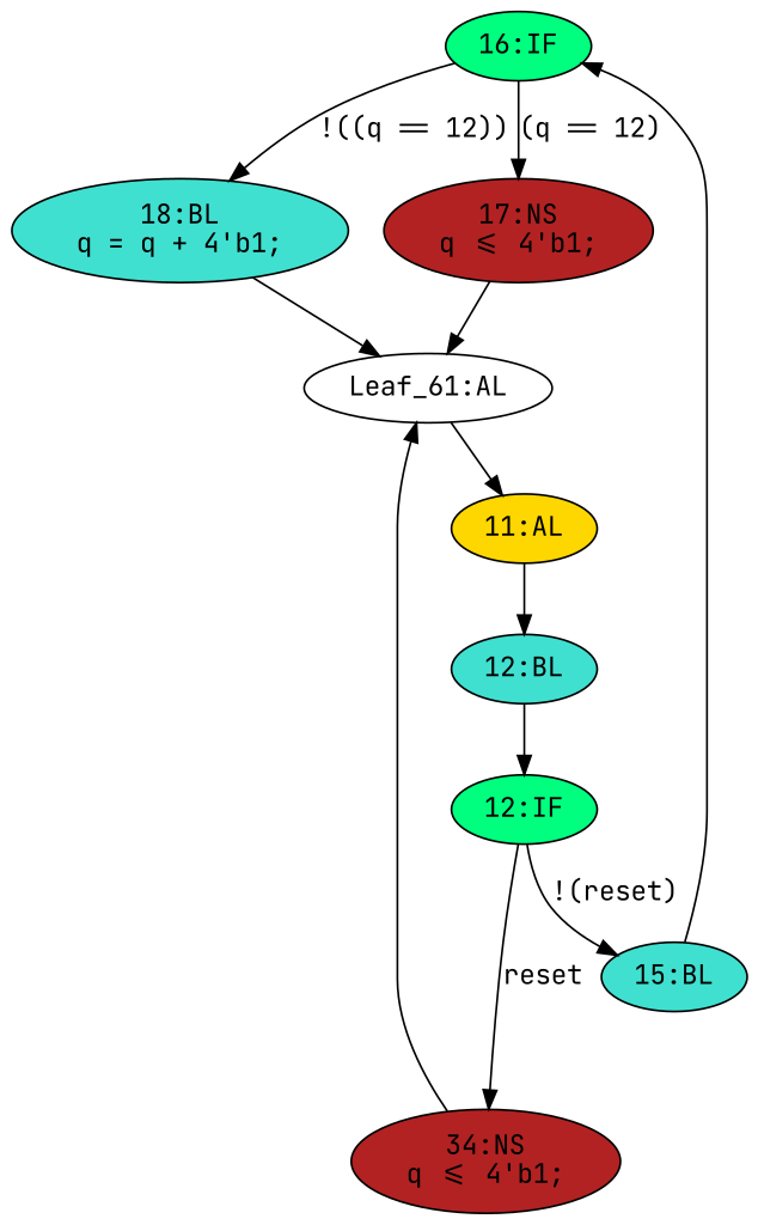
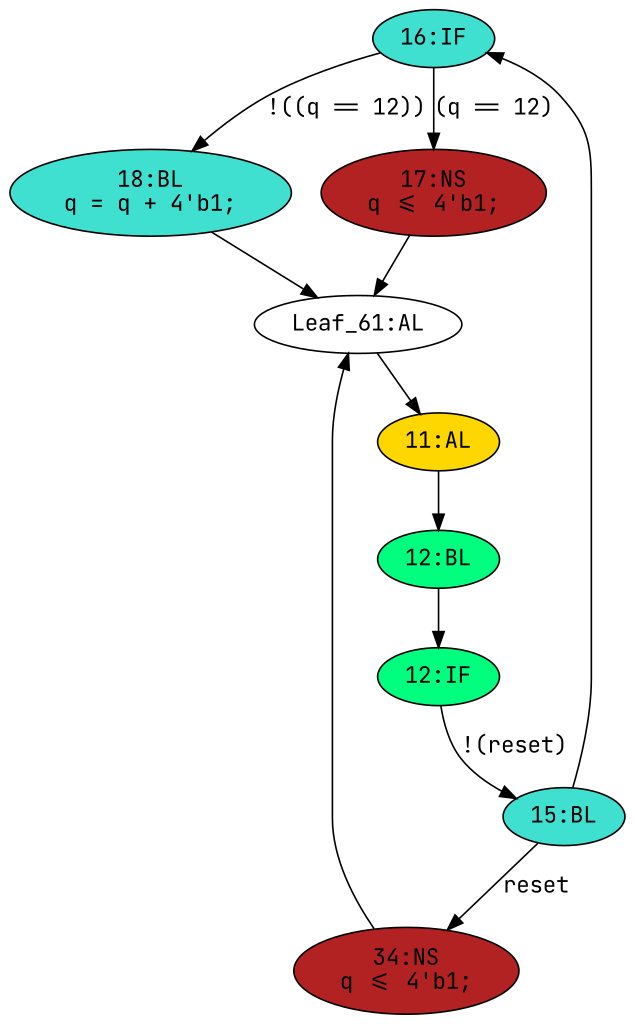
  strict digraph {
    fontname="JetBrains Mono"
    node [fillcolor=turquoise fontname="JetBrains Mono" statements="[]" style=filled typ=Block]
    edge [cond="[]" fontname="JetBrains Mono" lineno=None]
-   n1 [ast="<pyverilog.vparser.ast.IfStatement object at 0x7fe36fb24890>" fillcolor=springgreen label="16:IF" typ=IfStatement]
+   n1 [ast="<pyverilog.vparser.ast.IfStatement object at 0x7fe36fb24890>" label="16:IF" typ=IfStatement]
    n2 [ast="<pyverilog.vparser.ast.Block object at 0x7fe36facee90>" label="18:BL\nq = q + 4'b1;" statements="[<pyverilog.vparser.ast.BlockingSubstitution object at 0x7fe36fb32450>]"]
    n3 [ast="<pyverilog.vparser.ast.NonblockingSubstitution object at 0x7fe36fb24ed0>" fillcolor=firebrick label="17:NS\nq <= 4'b1;" statements="[<pyverilog.vparser.ast.NonblockingSubstitution object at 0x7fe36fb24ed0>]" typ=NonblockingSubstitution]
    n4 [def_var="['q']" label="Leaf_61:AL" fillcolor="" statements="" style="" typ=""]
    n5 [ast="<pyverilog.vparser.ast.Always object at 0x7fe36face290>" clk_sens=True fillcolor=gold label="11:AL" sens="['clk', 'reset']" typ=Always use_var="['reset', 'q']"]
    n6 [ast="<pyverilog.vparser.ast.IfStatement object at 0x7fe36fb37390>" fillcolor=springgreen label="12:IF" typ=IfStatement]
    n7 [ast="<pyverilog.vparser.ast.Block object at 0x7fe36fb243d0>" label="15:BL"]
    n8 [ast="<pyverilog.vparser.ast.NonblockingSubstitution object at 0x7fe36fad6910>" fillcolor=firebrick label="34:NS\nq <= 4'b1;" statements="[<pyverilog.vparser.ast.NonblockingSubstitution object at 0x7fe36fad6910>]" typ=NonblockingSubstitution]
-   n9 [ast="<pyverilog.vparser.ast.Block object at 0x7fe36fbb50d0>" label="12:BL"]
+   n9 [ast="<pyverilog.vparser.ast.Block object at 0x7fe36fbb50d0>" fillcolor=springgreen label="12:BL"]
    n1 -> n2 [cond="['q']" label="!((q == 12))" lineno=16]
    n1 -> n3 [cond="['q']" label="(q == 12)" lineno=16]
    n2 -> n4
    n3 -> n4
    n4 -> n5 [cond="" lineno=""]
    n5 -> n9
    n6 -> n7 [cond="['reset']" label="!(reset)" lineno=13]
-   n6 -> n8 [cond="['reset']" label=reset lineno=13]
+   n7 -> n8 [cond="['reset']" label=reset lineno=13]
    n7 -> n1
    n8 -> n4
    n9 -> n6
  }
